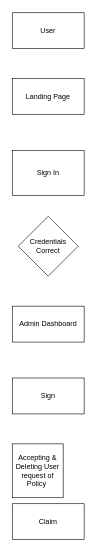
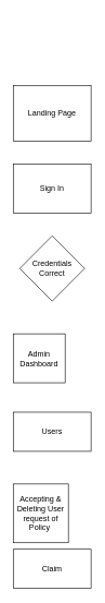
  <mxCell id="0" />
  <mxCell id="1" parent="0" />
- <mxCell id="2" value="User" style="rounded=0;whiteSpace=wrap;html=1;" vertex="1" parent="1"><mxGeometry x="20" y="20" width="120" height="60" as="geometry" /></mxCell>
- <mxCell id="3" value="Landing Page" style="rounded=0;whiteSpace=wrap;html=1;" vertex="1" parent="1"><mxGeometry x="20" y="130" width="120" height="60" as="geometry" /></mxCell>
+ <mxCell id="3" value="Landing Page" style="rounded=0;whiteSpace=wrap;html=1;" vertex="1" parent="1"><mxGeometry x="20" y="130" width="120" height="85" as="geometry" /></mxCell>
  <mxCell id="4" value="Sign In" style="rounded=0;whiteSpace=wrap;html=1;" vertex="1" parent="1"><mxGeometry x="20" y="250" width="120" height="75" as="geometry" /></mxCell>
  <mxCell id="5" value="Credentials&lt;br&gt;Correct" style="rhombus;whiteSpace=wrap;html=1;rotation=0;" vertex="1" parent="1"><mxGeometry x="30" y="360" width="100" height="100" as="geometry" /></mxCell>
- <mxCell id="6" value="Admin Dashboard" style="rounded=0;whiteSpace=wrap;html=1;" vertex="1" parent="1"><mxGeometry x="20" y="510" width="120" height="60" as="geometry" /></mxCell>
- <mxCell id="7" value="Sign" style="rounded=0;whiteSpace=wrap;html=1;" vertex="1" parent="1"><mxGeometry x="20" y="630" width="120" height="60" as="geometry" /></mxCell>
+ <mxCell id="6" value="Admin Dashboard" style="rounded=0;whiteSpace=wrap;html=1;" vertex="1" parent="1"><mxGeometry x="20" y="510" width="80" height="75" as="geometry" /></mxCell>
+ <mxCell id="7" value="Users" style="rounded=0;whiteSpace=wrap;html=1;" vertex="1" parent="1"><mxGeometry x="20" y="630" width="120" height="60" as="geometry" /></mxCell>
  <mxCell id="8" value="Accepting &amp;amp; Deleting User request of Policy&amp;nbsp;" style="rounded=0;whiteSpace=wrap;html=1;" vertex="1" parent="1"><mxGeometry x="20" y="740" width="85" height="90" as="geometry" /></mxCell>
  <mxCell id="9" value="Claim" style="rounded=0;whiteSpace=wrap;html=1;" vertex="1" parent="1"><mxGeometry x="20" y="840" width="120" height="60" as="geometry" /></mxCell>
